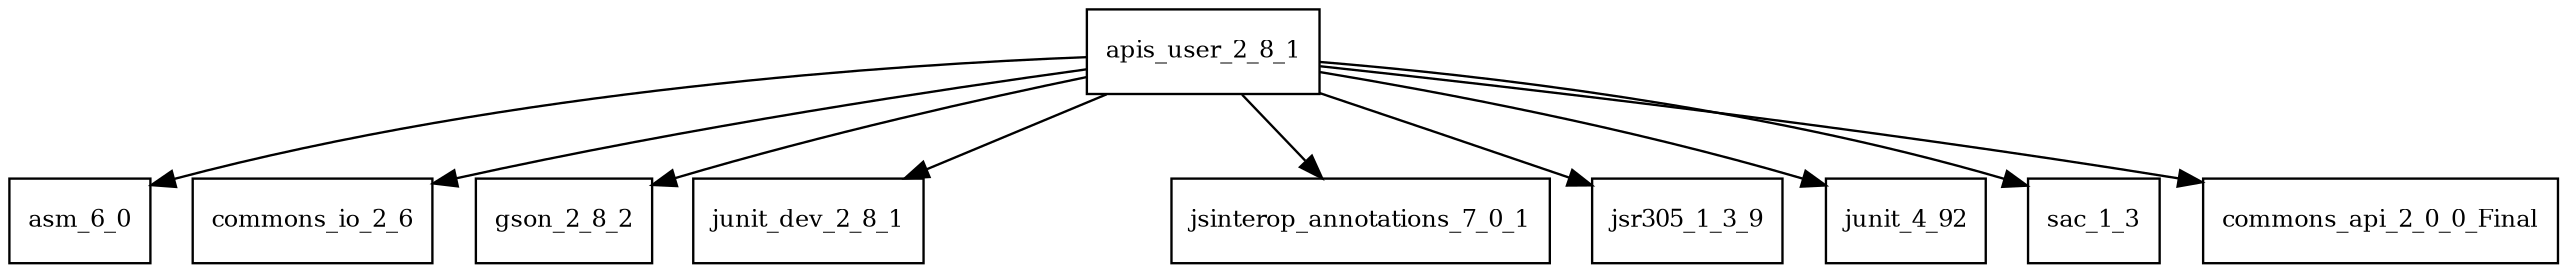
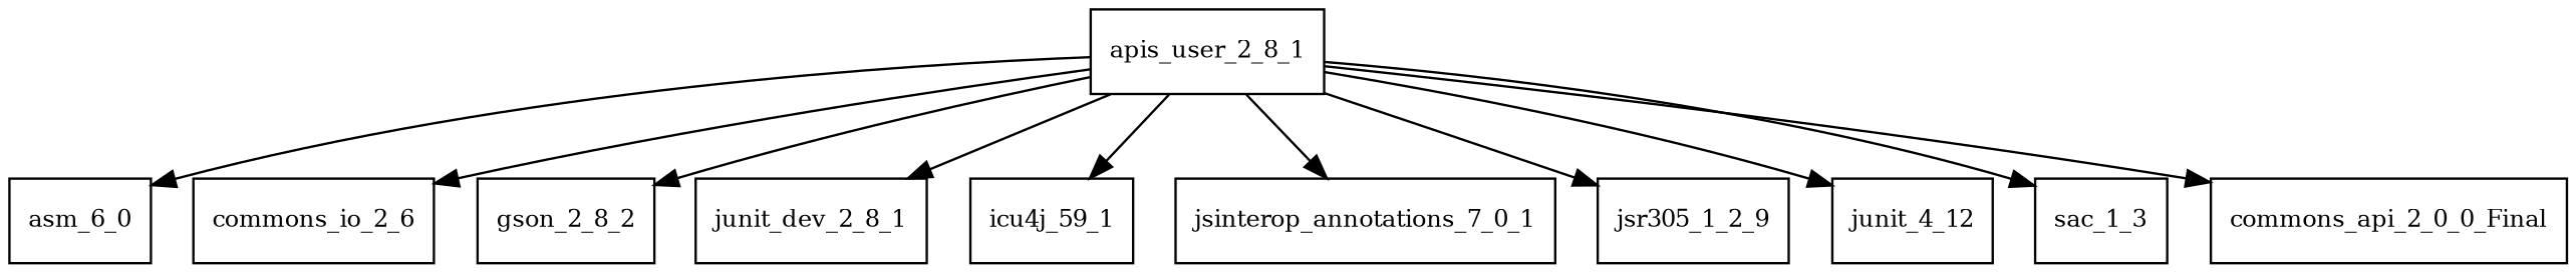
  digraph {
    node [fontsize=10.0 shape=box]
    n1 [label=apis_user_2_8_1]
    asm_6_0
    commons_io_2_6
    gson_2_8_2
    n5 [label=junit_dev_2_8_1]
+   icu4j_59_1
    n7 [label=jsinterop_annotations_7_0_1]
-   jsr305_1_3_9
-   junit_4_12 [label=junit_4_92]
+   jsr305_1_3_9 [label=jsr305_1_2_9]
+   junit_4_12
    sac_1_3
    n11 [label=commons_api_2_0_0_Final]
    n1 -> asm_6_0
    n1 -> commons_io_2_6
    n1 -> gson_2_8_2
    n1 -> n5
+   n1 -> icu4j_59_1
    n1 -> n7
    n1 -> jsr305_1_3_9
    n1 -> junit_4_12
    n1 -> sac_1_3
    n1 -> n11
  }
